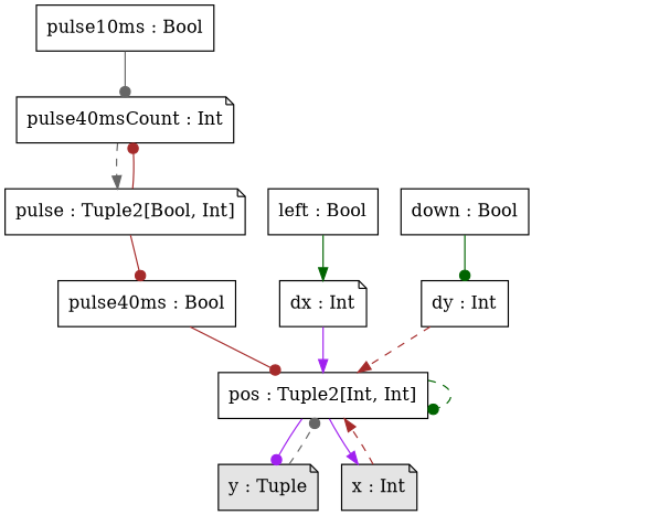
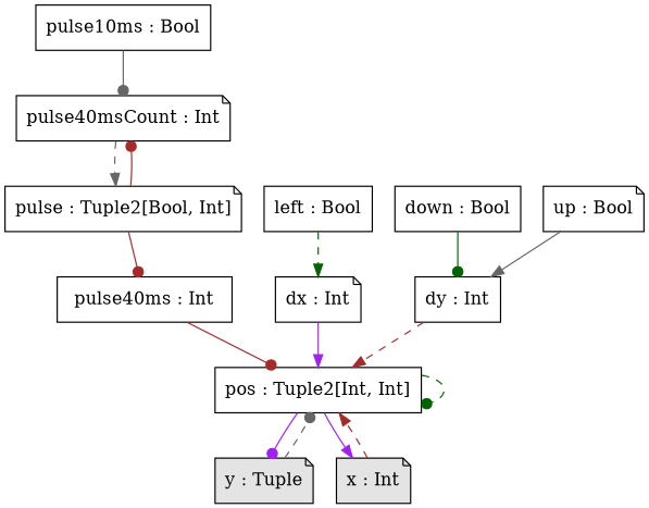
  digraph {
    node [shape=box]
    edge [arrowhead=dot color=brown]
    n1 [label="pulse10ms : Bool"]
    n2 [label="pulse40msCount : Int" shape=note]
    n3 [label="pulse : Tuple2[Bool, Int]" shape=note]
-   n4 [label="pulse40ms : Bool"]
+   n4 [label="pulse40ms : Int"]
    n5 [label="pos : Tuple2[Int, Int]"]
    n6 [fillcolor="#e4e4e4" label="y : Tuple" shape=note style=filled]
    n7 [fillcolor="#e4e4e4" label="x : Int" shape=note style=filled]
    n8 [label="dx : Int" shape=note]
    n9 [label="left : Bool"]
    n10 [label="down : Bool"]
    n11 [label="dy : Int"]
+   n12 [label="up : Bool" shape=note]
    n1 -> n2 [color=gray40]
    n2 -> n3 [arrowhead=normal color=gray40 style=dashed]
    n3 -> n2
    n3 -> n4
    n4 -> n5
    n5 -> n5 [color=darkgreen style=dashed]
    n5 -> n6 [color=purple]
    n5 -> n7 [arrowhead=normal color=purple]
    n6 -> n5 [color=gray40 style=dashed]
    n7 -> n5 [arrowhead=normal style=dashed]
    n8 -> n5 [arrowhead=normal color=purple]
-   n9 -> n8 [arrowhead=normal color=darkgreen]
+   n9 -> n8 [arrowhead=normal color=darkgreen style=dashed]
    n10 -> n11 [color=darkgreen]
    n11 -> n5 [arrowhead=normal style=dashed]
+   n12 -> n11 [arrowhead=normal color=gray40]
  }
